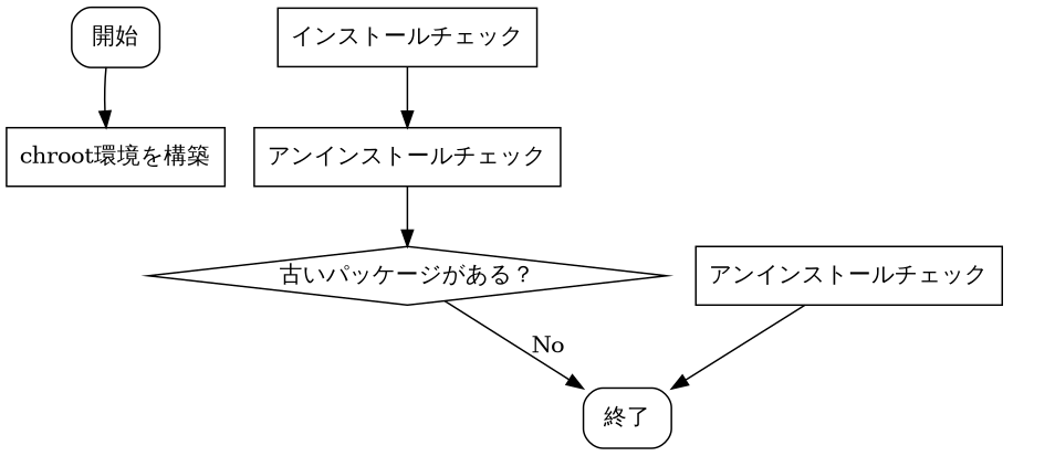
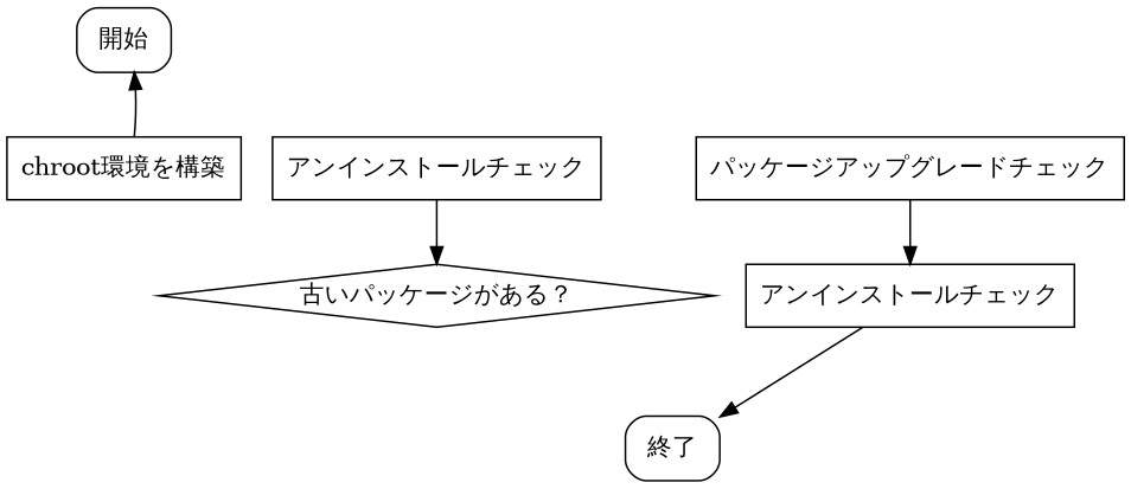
  digraph {
    node [shape=box]
    n1 [label="開始" shape=Mrecord]
    n2 [label="chroot環境を構築"]
-   n3 [label="インストールチェック"]
    n4 [label="アンインストールチェック"]
    n5 [label="古いパッケージがある？" shape=diamond]
    n6 [label="終了" shape=Mrecord]
+   n7 [label="パッケージアップグレードチェック"]
    n8 [label="アンインストールチェック"]
-   n1 -> n2
-   n3 -> n4
+   n2 -> n1
    n4 -> n5
-   n5 -> n6 [label=No]
+   n7 -> n8
    n8 -> n6
  }
